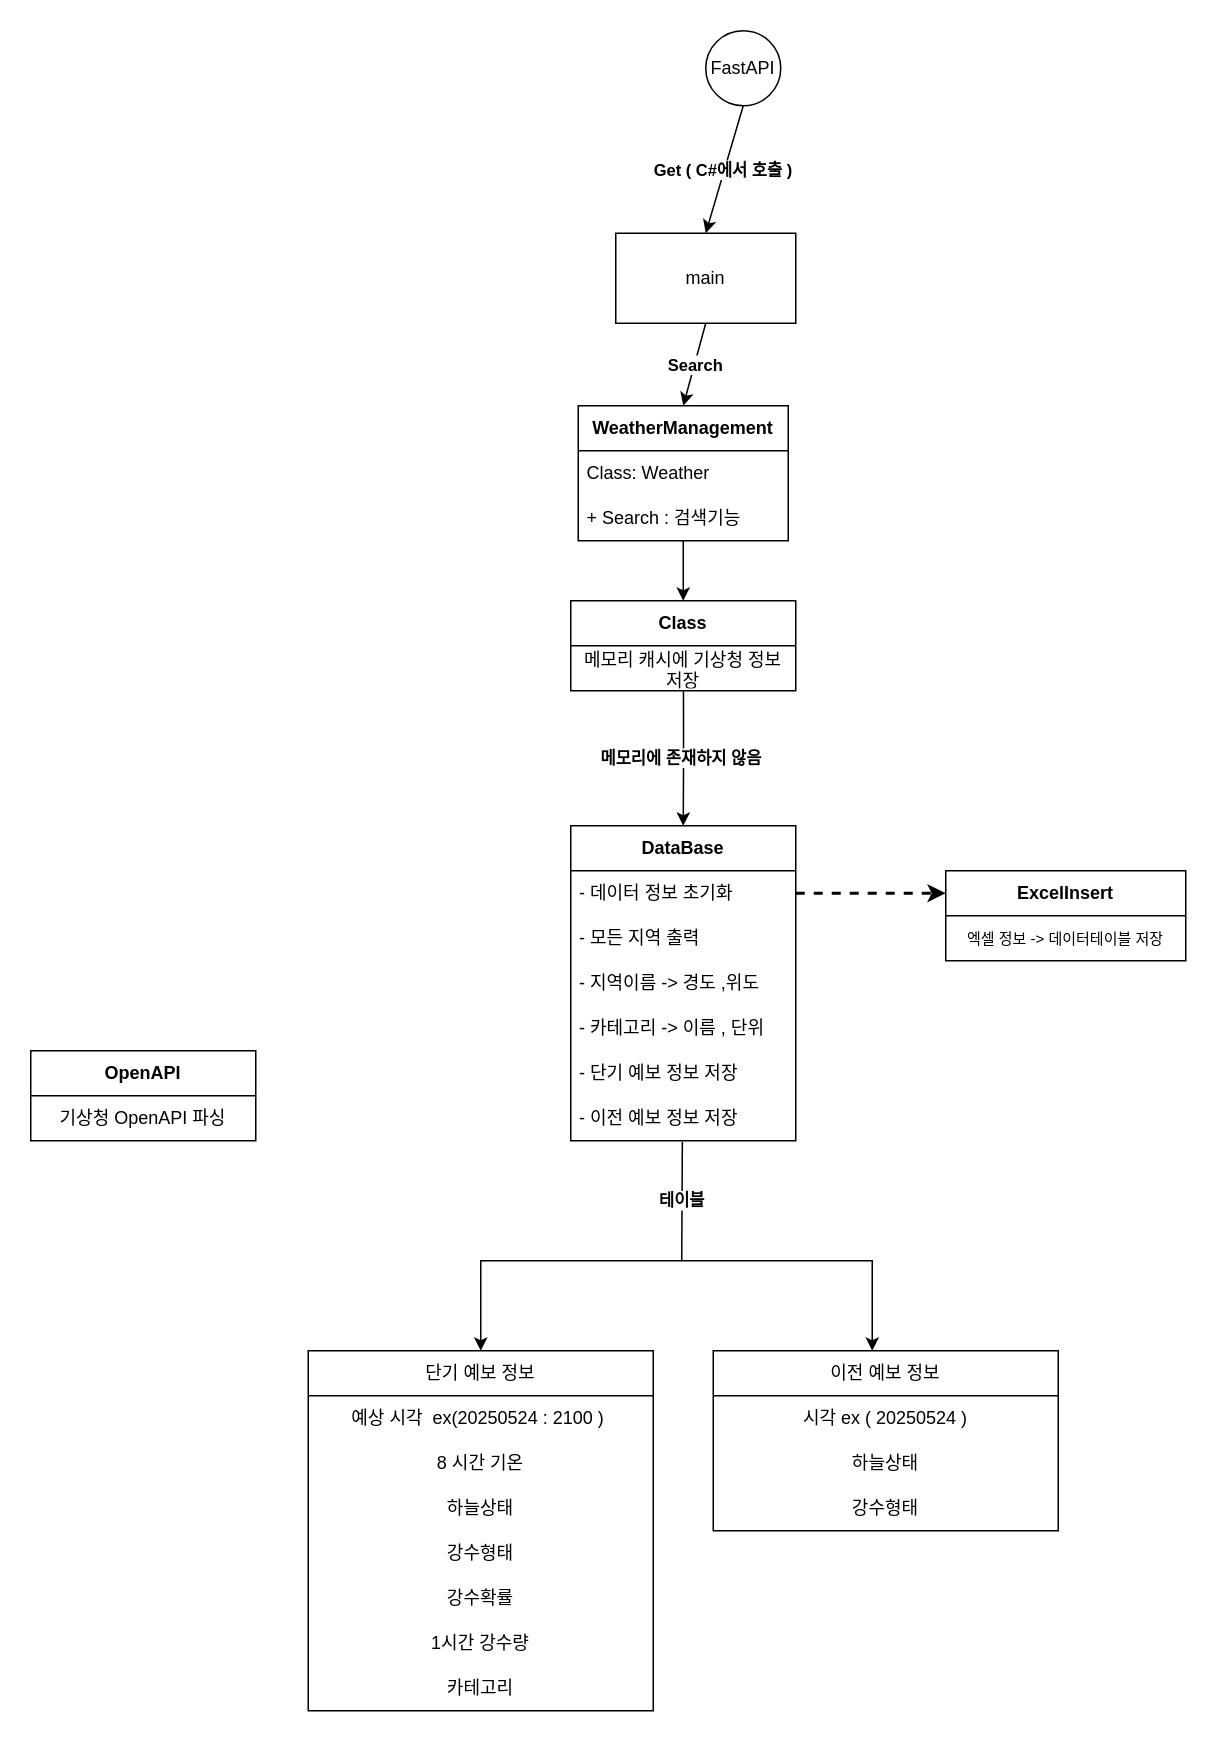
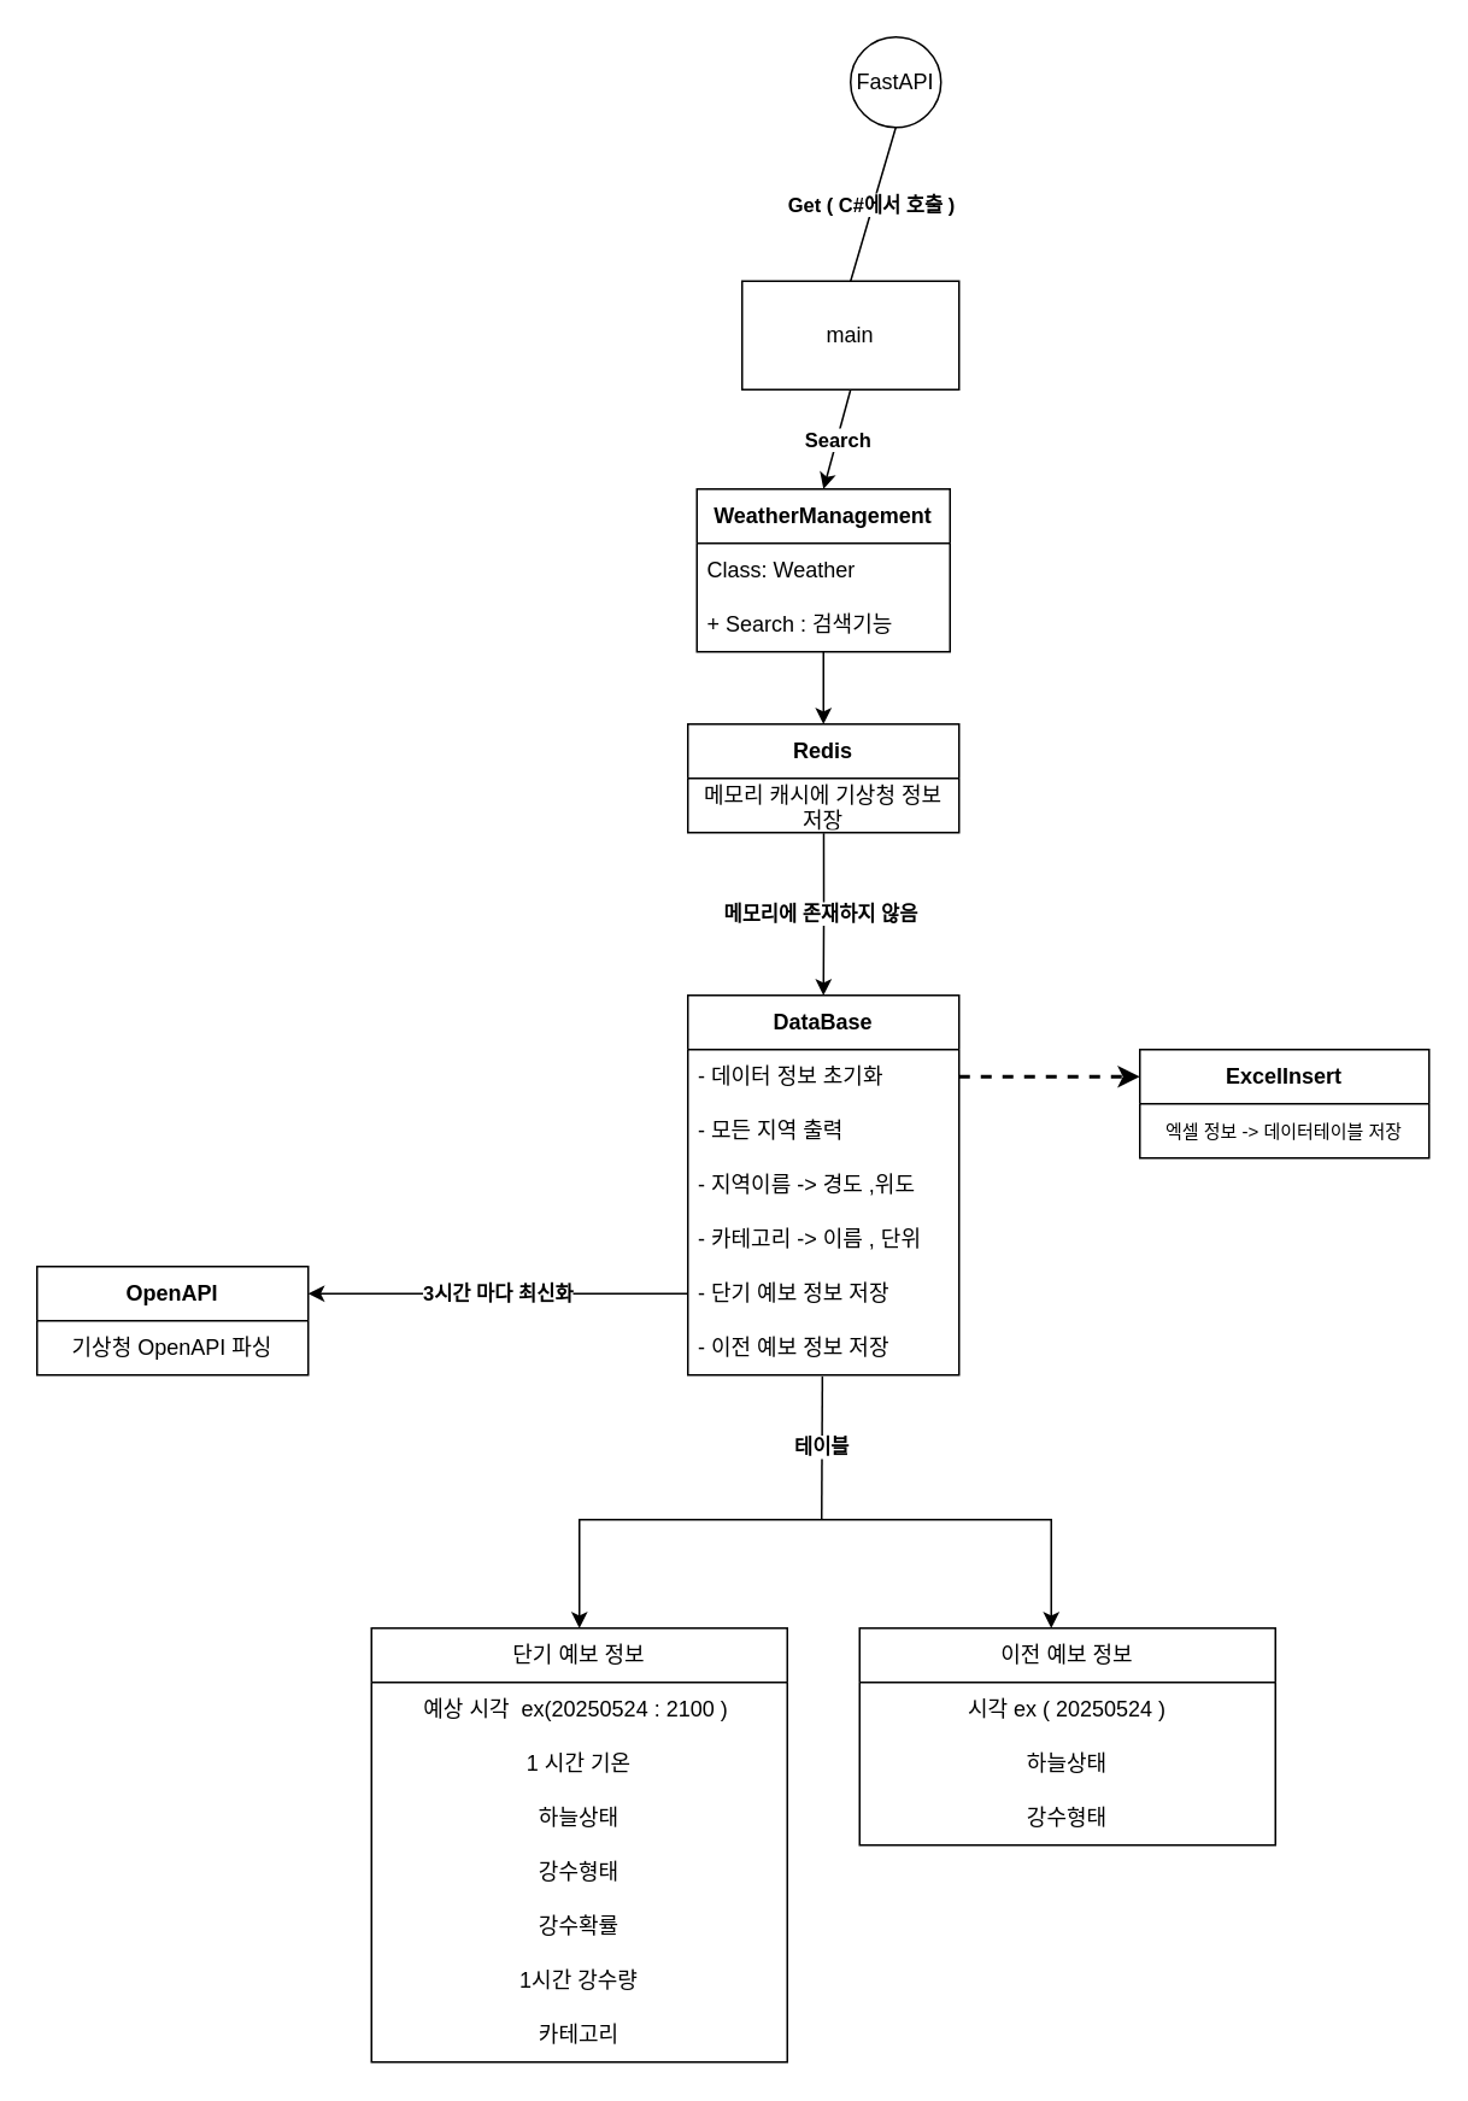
  <mxCell id="0" />
  <mxCell id="1" parent="0" />
  <mxCell id="2" value="FastAPI" style="ellipse;whiteSpace=wrap;html=1;aspect=fixed;" parent="1" vertex="1"><mxGeometry x="470" y="20" width="50" height="50" as="geometry" /></mxCell>
  <mxCell id="3" value="main" style="rounded=0;whiteSpace=wrap;html=1;" parent="1" vertex="1"><mxGeometry x="410" y="155" width="120" height="60" as="geometry" /></mxCell>
- <mxCell id="4" value="" style="endArrow=classic;html=1;rounded=0;exitX=0.5;exitY=1;exitDx=0;exitDy=0;entryX=0.5;entryY=0;entryDx=0;entryDy=0;" parent="1" source="2" target="3" edge="1"><mxGeometry relative="1" as="geometry"><mxPoint x="510" y="270" as="sourcePoint" /><mxPoint x="610" y="270" as="targetPoint" /></mxGeometry></mxCell>
+ <mxCell id="4" value="" style="endArrow=none;html=1;rounded=0;exitX=0.5;exitY=1;exitDx=0;exitDy=0;entryX=0.5;entryY=0;entryDx=0;entryDy=0;" parent="1" source="2" target="3" edge="1"><mxGeometry relative="1" as="geometry"><mxPoint x="510" y="270" as="sourcePoint" /><mxPoint x="610" y="270" as="targetPoint" /></mxGeometry></mxCell>
  <mxCell id="5" value="Get ( C#에서 호출 )&amp;nbsp;" style="edgeLabel;resizable=0;html=1;;align=center;verticalAlign=middle;fontStyle=1" parent="4" connectable="0" vertex="1"><mxGeometry relative="1" as="geometry" /></mxCell>
  <mxCell id="6" value="&lt;b&gt;DataBase&lt;/b&gt;" style="swimlane;fontStyle=0;childLayout=stackLayout;horizontal=1;startSize=30;horizontalStack=0;resizeParent=1;resizeParentMax=0;resizeLast=0;collapsible=1;marginBottom=0;whiteSpace=wrap;html=1;" parent="1" vertex="1"><mxGeometry x="380" y="550" width="150" height="210" as="geometry" /></mxCell>
  <mxCell id="7" value="- 데이터 정보 초기화&amp;nbsp;" style="text;strokeColor=none;fillColor=none;align=left;verticalAlign=middle;spacingLeft=4;spacingRight=4;overflow=hidden;points=[[0,0.5],[1,0.5]];portConstraint=eastwest;rotatable=0;whiteSpace=wrap;html=1;" parent="6" vertex="1"><mxGeometry y="30" width="150" height="30" as="geometry" /></mxCell>
  <mxCell id="8" value="- 모든 지역 출력" style="text;strokeColor=none;fillColor=none;align=left;verticalAlign=middle;spacingLeft=4;spacingRight=4;overflow=hidden;points=[[0,0.5],[1,0.5]];portConstraint=eastwest;rotatable=0;whiteSpace=wrap;html=1;" parent="6" vertex="1"><mxGeometry y="60" width="150" height="30" as="geometry" /></mxCell>
  <mxCell id="9" value="- 지역이름 -&amp;gt; 경도 ,위도" style="text;strokeColor=none;fillColor=none;align=left;verticalAlign=middle;spacingLeft=4;spacingRight=4;overflow=hidden;points=[[0,0.5],[1,0.5]];portConstraint=eastwest;rotatable=0;whiteSpace=wrap;html=1;" parent="6" vertex="1"><mxGeometry y="90" width="150" height="30" as="geometry" /></mxCell>
  <mxCell id="10" value="- 카테고리 -&amp;gt; 이름 , 단위&amp;nbsp;" style="text;strokeColor=none;fillColor=none;align=left;verticalAlign=middle;spacingLeft=4;spacingRight=4;overflow=hidden;points=[[0,0.5],[1,0.5]];portConstraint=eastwest;rotatable=0;whiteSpace=wrap;html=1;" parent="6" vertex="1"><mxGeometry y="120" width="150" height="30" as="geometry" /></mxCell>
  <mxCell id="11" value="- 단기 예보 정보 저장&amp;nbsp;" style="text;strokeColor=none;fillColor=none;align=left;verticalAlign=middle;spacingLeft=4;spacingRight=4;overflow=hidden;points=[[0,0.5],[1,0.5]];portConstraint=eastwest;rotatable=0;whiteSpace=wrap;html=1;" parent="6" vertex="1"><mxGeometry y="150" width="150" height="30" as="geometry" /></mxCell>
  <mxCell id="12" value="- 이전 예보 정보 저장" style="text;strokeColor=none;fillColor=none;align=left;verticalAlign=middle;spacingLeft=4;spacingRight=4;overflow=hidden;points=[[0,0.5],[1,0.5]];portConstraint=eastwest;rotatable=0;whiteSpace=wrap;html=1;" parent="6" vertex="1"><mxGeometry y="180" width="150" height="30" as="geometry" /></mxCell>
  <mxCell id="13" style="edgeStyle=orthogonalEdgeStyle;rounded=0;orthogonalLoop=1;jettySize=auto;html=1;entryX=0.5;entryY=0;entryDx=0;entryDy=0;" parent="1" source="14" target="23" edge="1"><mxGeometry relative="1" as="geometry" /></mxCell>
  <mxCell id="14" value="&lt;b&gt;WeatherManagement&lt;/b&gt;" style="swimlane;fontStyle=0;childLayout=stackLayout;horizontal=1;startSize=30;horizontalStack=0;resizeParent=1;resizeParentMax=0;resizeLast=0;collapsible=1;marginBottom=0;whiteSpace=wrap;html=1;" parent="1" vertex="1"><mxGeometry x="385" y="270" width="140" height="90" as="geometry" /></mxCell>
  <mxCell id="15" value="Class: Weather" style="text;strokeColor=none;fillColor=none;align=left;verticalAlign=middle;spacingLeft=4;spacingRight=4;overflow=hidden;points=[[0,0.5],[1,0.5]];portConstraint=eastwest;rotatable=0;whiteSpace=wrap;html=1;" parent="14" vertex="1"><mxGeometry y="30" width="140" height="30" as="geometry" /></mxCell>
  <mxCell id="16" value="+ Search : 검색기능" style="text;strokeColor=none;fillColor=none;align=left;verticalAlign=middle;spacingLeft=4;spacingRight=4;overflow=hidden;points=[[0,0.5],[1,0.5]];portConstraint=eastwest;rotatable=0;whiteSpace=wrap;html=1;" parent="14" vertex="1"><mxGeometry y="60" width="140" height="30" as="geometry" /></mxCell>
  <mxCell id="17" value="" style="endArrow=classic;html=1;rounded=0;exitX=0.5;exitY=1;exitDx=0;exitDy=0;entryX=0.5;entryY=0;entryDx=0;entryDy=0;" parent="1" source="3" target="14" edge="1"><mxGeometry relative="1" as="geometry"><mxPoint x="580" y="220" as="sourcePoint" /><mxPoint x="580" y="300" as="targetPoint" /></mxGeometry></mxCell>
  <mxCell id="18" value="Search" style="edgeLabel;resizable=0;html=1;;align=center;verticalAlign=middle;fontStyle=1" parent="17" connectable="0" vertex="1"><mxGeometry relative="1" as="geometry" /></mxCell>
  <mxCell id="19" value="&lt;font&gt;&lt;b&gt;ExcelInsert&lt;/b&gt;&lt;/font&gt;" style="swimlane;fontStyle=0;childLayout=stackLayout;horizontal=1;startSize=30;horizontalStack=0;resizeParent=1;resizeParentMax=0;resizeLast=0;collapsible=1;marginBottom=0;whiteSpace=wrap;html=1;" parent="1" vertex="1"><mxGeometry x="630" y="580" width="160" height="60" as="geometry" /></mxCell>
  <mxCell id="20" value="&lt;font style=&quot;font-size: 10px;&quot;&gt;엑셀 정보 -&amp;gt; 데이터테이블 저장&lt;/font&gt;" style="text;strokeColor=none;fillColor=none;align=center;verticalAlign=middle;spacingLeft=4;spacingRight=4;overflow=hidden;points=[[0,0.5],[1,0.5]];portConstraint=eastwest;rotatable=0;whiteSpace=wrap;html=1;" parent="19" vertex="1"><mxGeometry y="30" width="160" height="30" as="geometry" /></mxCell>
  <mxCell id="21" value="&lt;b&gt;OpenAPI&lt;/b&gt;" style="swimlane;fontStyle=0;childLayout=stackLayout;horizontal=1;startSize=30;horizontalStack=0;resizeParent=1;resizeParentMax=0;resizeLast=0;collapsible=1;marginBottom=0;whiteSpace=wrap;html=1;" parent="1" vertex="1"><mxGeometry x="20" y="700" width="150" height="60" as="geometry" /></mxCell>
  <mxCell id="22" value="기상청 OpenAPI 파싱" style="text;strokeColor=none;fillColor=none;align=center;verticalAlign=middle;spacingLeft=4;spacingRight=4;overflow=hidden;points=[[0,0.5],[1,0.5]];portConstraint=eastwest;rotatable=0;whiteSpace=wrap;html=1;" parent="21" vertex="1"><mxGeometry y="30" width="150" height="30" as="geometry" /></mxCell>
- <mxCell id="23" value="&lt;b&gt;Class&lt;/b&gt;" style="swimlane;fontStyle=0;childLayout=stackLayout;horizontal=1;startSize=30;horizontalStack=0;resizeParent=1;resizeParentMax=0;resizeLast=0;collapsible=1;marginBottom=0;whiteSpace=wrap;html=1;" parent="1" vertex="1"><mxGeometry x="380" y="400" width="150" height="60" as="geometry" /></mxCell>
+ <mxCell id="23" value="&lt;b&gt;Redis&lt;/b&gt;" style="swimlane;fontStyle=0;childLayout=stackLayout;horizontal=1;startSize=30;horizontalStack=0;resizeParent=1;resizeParentMax=0;resizeLast=0;collapsible=1;marginBottom=0;whiteSpace=wrap;html=1;" parent="1" vertex="1"><mxGeometry x="380" y="400" width="150" height="60" as="geometry" /></mxCell>
  <mxCell id="24" value="메모리 캐시에 기상청 정보 저장" style="text;strokeColor=none;fillColor=none;align=center;verticalAlign=middle;spacingLeft=4;spacingRight=4;overflow=hidden;points=[[0,0.5],[1,0.5]];portConstraint=eastwest;rotatable=0;whiteSpace=wrap;html=1;" parent="23" vertex="1"><mxGeometry y="30" width="150" height="30" as="geometry" /></mxCell>
+ <mxCell id="25" value="&lt;b&gt;3시간 마다 최신화&lt;/b&gt;" style="edgeStyle=orthogonalEdgeStyle;rounded=0;orthogonalLoop=1;jettySize=auto;html=1;entryX=1;entryY=0.25;entryDx=0;entryDy=0;" parent="1" source="11" target="21" edge="1"><mxGeometry relative="1" as="geometry"><mxPoint x="450" y="810" as="targetPoint" /><Array as="points"><mxPoint x="220" y="715" /><mxPoint x="220" y="715" /></Array></mxGeometry></mxCell>
  <mxCell id="26" style="edgeStyle=orthogonalEdgeStyle;rounded=0;orthogonalLoop=1;jettySize=auto;html=1;exitX=1;exitY=0.5;exitDx=0;exitDy=0;entryX=0;entryY=0.25;entryDx=0;entryDy=0;endArrow=classic;startFill=0;strokeWidth=2;dashed=1;" parent="1" source="7" target="19" edge="1"><mxGeometry relative="1" as="geometry" /></mxCell>
  <mxCell id="27" value="&lt;b&gt;메모리에 존재하지 않음&amp;nbsp;&lt;/b&gt;" style="edgeStyle=orthogonalEdgeStyle;rounded=0;orthogonalLoop=1;jettySize=auto;html=1;entryX=0.5;entryY=0;entryDx=0;entryDy=0;exitX=0.501;exitY=1.009;exitDx=0;exitDy=0;exitPerimeter=0;" parent="1" source="24" target="6" edge="1"><mxGeometry relative="1" as="geometry"><mxPoint x="460" y="470" as="sourcePoint" /></mxGeometry></mxCell>
  <mxCell id="28" value="단기 예보 정보" style="swimlane;fontStyle=0;childLayout=stackLayout;horizontal=1;startSize=30;horizontalStack=0;resizeParent=1;resizeParentMax=0;resizeLast=0;collapsible=1;marginBottom=0;whiteSpace=wrap;html=1;" parent="1" vertex="1"><mxGeometry x="205" y="900" width="230" height="240" as="geometry" /></mxCell>
  <mxCell id="29" value="예상 시각&amp;nbsp; ex(20250524 : 2100 )&amp;nbsp;" style="text;strokeColor=none;fillColor=none;align=center;verticalAlign=middle;spacingLeft=4;spacingRight=4;overflow=hidden;points=[[0,0.5],[1,0.5]];portConstraint=eastwest;rotatable=0;whiteSpace=wrap;html=1;" parent="28" vertex="1"><mxGeometry y="30" width="230" height="30" as="geometry" /></mxCell>
- <mxCell id="30" value="8 시간 기온" style="text;strokeColor=none;fillColor=none;align=center;verticalAlign=middle;spacingLeft=4;spacingRight=4;overflow=hidden;points=[[0,0.5],[1,0.5]];portConstraint=eastwest;rotatable=0;whiteSpace=wrap;html=1;" parent="28" vertex="1"><mxGeometry y="60" width="230" height="30" as="geometry" /></mxCell>
+ <mxCell id="30" value="1 시간 기온" style="text;strokeColor=none;fillColor=none;align=center;verticalAlign=middle;spacingLeft=4;spacingRight=4;overflow=hidden;points=[[0,0.5],[1,0.5]];portConstraint=eastwest;rotatable=0;whiteSpace=wrap;html=1;" parent="28" vertex="1"><mxGeometry y="60" width="230" height="30" as="geometry" /></mxCell>
  <mxCell id="31" value="하늘상태" style="text;strokeColor=none;fillColor=none;align=center;verticalAlign=middle;spacingLeft=4;spacingRight=4;overflow=hidden;points=[[0,0.5],[1,0.5]];portConstraint=eastwest;rotatable=0;whiteSpace=wrap;html=1;" parent="28" vertex="1"><mxGeometry y="90" width="230" height="30" as="geometry" /></mxCell>
  <mxCell id="32" value="강수형태" style="text;strokeColor=none;fillColor=none;align=center;verticalAlign=middle;spacingLeft=4;spacingRight=4;overflow=hidden;points=[[0,0.5],[1,0.5]];portConstraint=eastwest;rotatable=0;whiteSpace=wrap;html=1;" parent="28" vertex="1"><mxGeometry y="120" width="230" height="30" as="geometry" /></mxCell>
  <mxCell id="33" value="강수확률" style="text;strokeColor=none;fillColor=none;align=center;verticalAlign=middle;spacingLeft=4;spacingRight=4;overflow=hidden;points=[[0,0.5],[1,0.5]];portConstraint=eastwest;rotatable=0;whiteSpace=wrap;html=1;" parent="28" vertex="1"><mxGeometry y="150" width="230" height="30" as="geometry" /></mxCell>
  <mxCell id="34" value="1시간 강수량" style="text;strokeColor=none;fillColor=none;align=center;verticalAlign=middle;spacingLeft=4;spacingRight=4;overflow=hidden;points=[[0,0.5],[1,0.5]];portConstraint=eastwest;rotatable=0;whiteSpace=wrap;html=1;" parent="28" vertex="1"><mxGeometry y="180" width="230" height="30" as="geometry" /></mxCell>
  <mxCell id="35" value="카테고리" style="text;strokeColor=none;fillColor=none;align=center;verticalAlign=middle;spacingLeft=4;spacingRight=4;overflow=hidden;points=[[0,0.5],[1,0.5]];portConstraint=eastwest;rotatable=0;whiteSpace=wrap;html=1;" parent="28" vertex="1"><mxGeometry y="210" width="230" height="30" as="geometry" /></mxCell>
  <mxCell id="36" value="이전 예보 정보" style="swimlane;fontStyle=0;childLayout=stackLayout;horizontal=1;startSize=30;horizontalStack=0;resizeParent=1;resizeParentMax=0;resizeLast=0;collapsible=1;marginBottom=0;whiteSpace=wrap;html=1;" parent="1" vertex="1"><mxGeometry x="475" y="900" width="230" height="120" as="geometry" /></mxCell>
  <mxCell id="37" value="시각 ex ( 20250524 )" style="text;strokeColor=none;fillColor=none;align=center;verticalAlign=middle;spacingLeft=4;spacingRight=4;overflow=hidden;points=[[0,0.5],[1,0.5]];portConstraint=eastwest;rotatable=0;whiteSpace=wrap;html=1;" parent="36" vertex="1"><mxGeometry y="30" width="230" height="30" as="geometry" /></mxCell>
  <mxCell id="38" value="하늘상태" style="text;strokeColor=none;fillColor=none;align=center;verticalAlign=middle;spacingLeft=4;spacingRight=4;overflow=hidden;points=[[0,0.5],[1,0.5]];portConstraint=eastwest;rotatable=0;whiteSpace=wrap;html=1;" parent="36" vertex="1"><mxGeometry y="60" width="230" height="30" as="geometry" /></mxCell>
  <mxCell id="39" value="강수형태" style="text;strokeColor=none;fillColor=none;align=center;verticalAlign=middle;spacingLeft=4;spacingRight=4;overflow=hidden;points=[[0,0.5],[1,0.5]];portConstraint=eastwest;rotatable=0;whiteSpace=wrap;html=1;" parent="36" vertex="1"><mxGeometry y="90" width="230" height="30" as="geometry" /></mxCell>
  <mxCell id="40" style="edgeStyle=orthogonalEdgeStyle;rounded=0;orthogonalLoop=1;jettySize=auto;html=1;exitX=0.5;exitY=0;exitDx=0;exitDy=0;startArrow=classic;startFill=1;" parent="1" source="28" edge="1"><mxGeometry relative="1" as="geometry"><mxPoint x="405" y="850" as="sourcePoint" /><mxPoint x="581.01" y="900" as="targetPoint" /><Array as="points"><mxPoint x="325" y="840" /><mxPoint x="585" y="840" /></Array></mxGeometry></mxCell>
  <mxCell id="41" value="&lt;b&gt;테이블&lt;/b&gt;" style="endArrow=none;html=1;rounded=0;entryX=0.496;entryY=1.025;entryDx=0;entryDy=0;entryPerimeter=0;" parent="1" target="12" edge="1"><mxGeometry width="50" height="50" relative="1" as="geometry"><mxPoint x="454" y="840" as="sourcePoint" /><mxPoint x="454" y="770" as="targetPoint" /></mxGeometry></mxCell>
